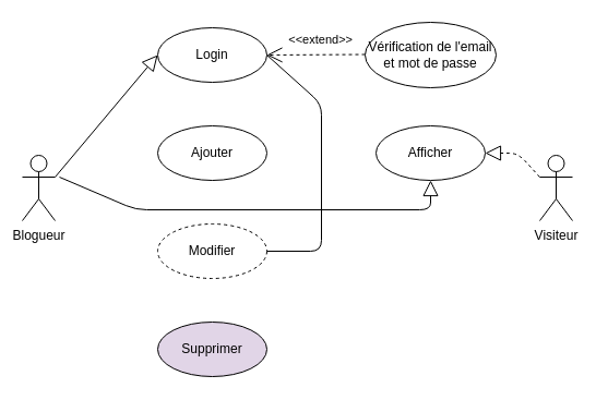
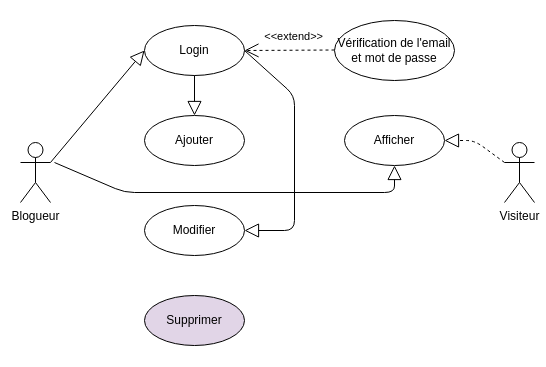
  <mxCell id="0" />
  <mxCell id="1" parent="0" />
  <mxCell id="2" value="Blogueur" style="shape=umlActor;html=1;verticalLabelPosition=bottom;verticalAlign=top;align=center;" parent="1" vertex="1"><mxGeometry x="20" y="142" width="30" height="60" as="geometry" /></mxCell>
- <mxCell id="3" value="Visiteur" style="shape=umlActor;html=1;verticalLabelPosition=bottom;verticalAlign=top;align=center;" parent="1" vertex="1"><mxGeometry x="494" y="142" width="30" height="60" as="geometry" /></mxCell>
+ <mxCell id="3" value="Visiteur" style="shape=umlActor;html=1;verticalLabelPosition=bottom;verticalAlign=top;align=center;" parent="1" vertex="1"><mxGeometry x="504" y="142" width="30" height="60" as="geometry" /></mxCell>
  <mxCell id="4" value="Ajouter" style="ellipse;whiteSpace=wrap;html=1;" parent="1" vertex="1"><mxGeometry x="144" y="115" width="100" height="50" as="geometry" /></mxCell>
  <mxCell id="5" value="" style="edgeStyle=none;html=1;endArrow=block;endFill=0;endSize=12;verticalAlign=bottom;exitX=1;exitY=0.333;exitDx=0;exitDy=0;exitPerimeter=0;entryX=0;entryY=0.5;entryDx=0;entryDy=0;" parent="1" source="2" target="6" edge="1"><mxGeometry width="160" relative="1" as="geometry"><mxPoint x="314" y="252" as="sourcePoint" /><mxPoint x="474" y="252" as="targetPoint" /></mxGeometry></mxCell>
  <mxCell id="6" value="Login" style="ellipse;whiteSpace=wrap;html=1;" parent="1" vertex="1"><mxGeometry x="144" y="25" width="100" height="50" as="geometry" /></mxCell>
  <mxCell id="7" value="Supprimer" style="ellipse;whiteSpace=wrap;html=1;fillColor=#e1d5e7;" parent="1" vertex="1"><mxGeometry x="144" y="295" width="100" height="50" as="geometry" /></mxCell>
- <mxCell id="8" value="Modifier" style="ellipse;whiteSpace=wrap;html=1;dashed=1;" parent="1" vertex="1"><mxGeometry x="144" y="205" width="100" height="50" as="geometry" /></mxCell>
- <mxCell id="10" value="" style="edgeStyle=none;html=1;endArrow=none;endFill=0;endSize=12;verticalAlign=bottom;exitX=1;exitY=0.5;exitDx=0;exitDy=0;entryX=1;entryY=0.5;entryDx=0;entryDy=0;" parent="1" source="6" target="8" edge="1"><mxGeometry width="160" relative="1" as="geometry"><mxPoint x="204" y="85" as="sourcePoint" /><mxPoint x="294" y="235" as="targetPoint" /><Array as="points"><mxPoint x="294" y="95" /><mxPoint x="294" y="230" /></Array></mxGeometry></mxCell>
+ <mxCell id="8" value="Modifier" style="ellipse;whiteSpace=wrap;html=1;" parent="1" vertex="1"><mxGeometry x="144" y="205" width="100" height="50" as="geometry" /></mxCell>
+ <mxCell id="9" value="" style="edgeStyle=none;html=1;endArrow=block;endFill=0;endSize=12;verticalAlign=bottom;entryX=0.5;entryY=0;entryDx=0;entryDy=0;exitX=0.5;exitY=1;exitDx=0;exitDy=0;" parent="1" source="6" target="4" edge="1"><mxGeometry width="160" relative="1" as="geometry"><mxPoint x="194" y="85" as="sourcePoint" /><mxPoint x="198" y="115" as="targetPoint" /></mxGeometry></mxCell>
+ <mxCell id="10" value="" style="edgeStyle=none;html=1;endArrow=block;endFill=0;endSize=12;verticalAlign=bottom;exitX=1;exitY=0.5;exitDx=0;exitDy=0;entryX=1;entryY=0.5;entryDx=0;entryDy=0;" parent="1" source="6" target="8" edge="1"><mxGeometry width="160" relative="1" as="geometry"><mxPoint x="204" y="85" as="sourcePoint" /><mxPoint x="294" y="235" as="targetPoint" /><Array as="points"><mxPoint x="294" y="95" /><mxPoint x="294" y="230" /></Array></mxGeometry></mxCell>
  <mxCell id="11" value="Vérification de l'email et mot de passe" style="ellipse;whiteSpace=wrap;html=1;" parent="1" vertex="1"><mxGeometry x="334" y="20" width="120" height="60" as="geometry" /></mxCell>
  <mxCell id="12" value="&amp;lt;&amp;lt;extend&amp;gt;&amp;gt;" style="align=right;html=1;verticalAlign=bottom;rounded=0;labelBackgroundColor=none;endArrow=open;endSize=12;dashed=1;entryX=1;entryY=0.5;entryDx=0;entryDy=0;" parent="1" target="6" edge="1"><mxGeometry x="-0.778" y="-5" relative="1" as="geometry"><mxPoint x="254" y="50" as="targetPoint" /><mxPoint x="334" y="49.5" as="sourcePoint" /><mxPoint as="offset" /></mxGeometry></mxCell>
  <mxCell id="13" value="Afficher" style="ellipse;whiteSpace=wrap;html=1;" parent="1" vertex="1"><mxGeometry x="344" y="115" width="100" height="50" as="geometry" /></mxCell>
  <mxCell id="14" value="" style="edgeStyle=none;html=1;endArrow=block;endFill=0;endSize=12;verticalAlign=bottom;entryX=1;entryY=0.5;entryDx=0;entryDy=0;exitX=0;exitY=0.333;exitDx=0;exitDy=0;exitPerimeter=0;dashed=1;" parent="1" source="3" target="13" edge="1"><mxGeometry width="160" relative="1" as="geometry"><mxPoint x="314" y="232" as="sourcePoint" /><mxPoint x="474" y="232" as="targetPoint" /><Array as="points"><mxPoint x="474" y="140" /></Array></mxGeometry></mxCell>
  <mxCell id="15" value="" style="edgeStyle=none;html=1;endArrow=block;endFill=0;endSize=12;verticalAlign=bottom;entryX=0.5;entryY=1;entryDx=0;entryDy=0;" parent="1" target="13" edge="1"><mxGeometry width="160" relative="1" as="geometry"><mxPoint x="54" y="162" as="sourcePoint" /><mxPoint x="394" y="192" as="targetPoint" /><Array as="points"><mxPoint x="124" y="192" /><mxPoint x="394" y="192" /></Array></mxGeometry></mxCell>
